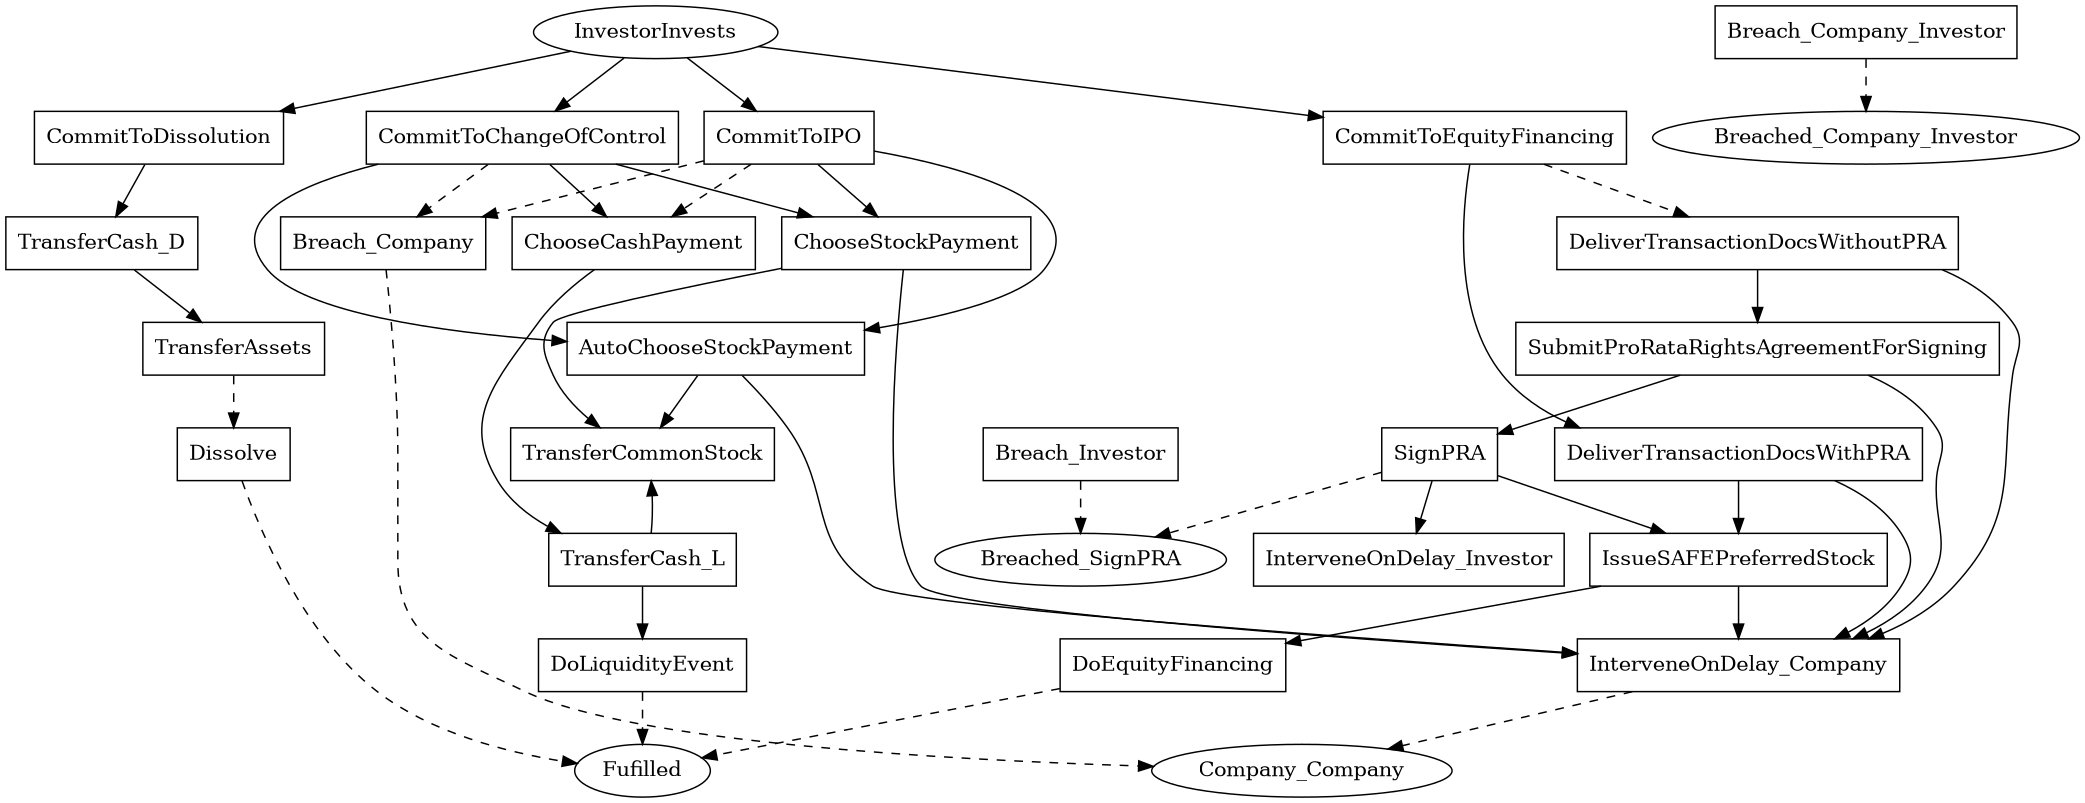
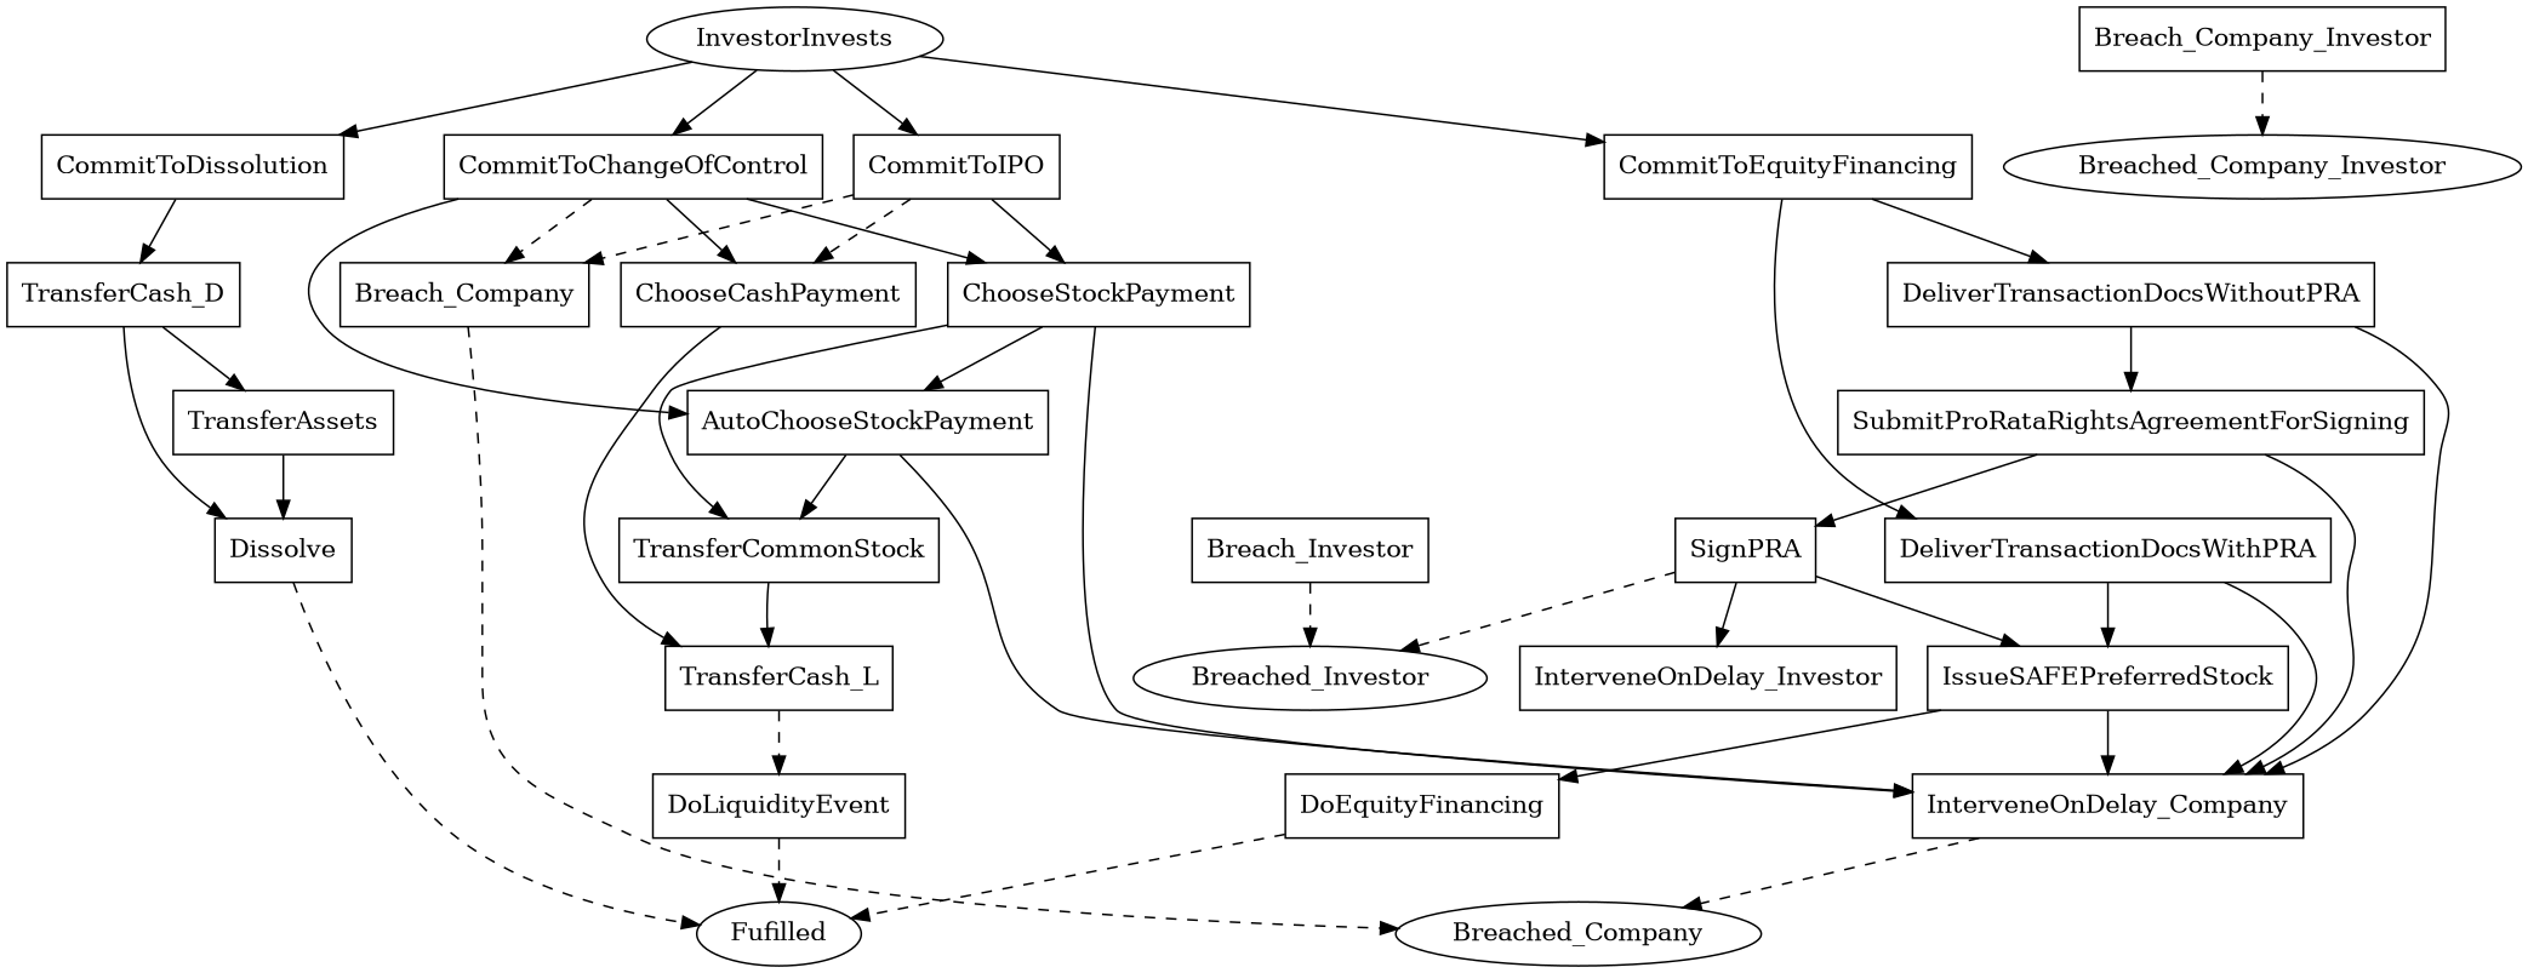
  digraph {
    node [shape=box]
    n1 [label=Fufilled shape=""]
    n2 [label=InvestorInvests shape=""]
    n3 [label=CommitToEquityFinancing]
    n4 [label=CommitToIPO]
    n5 [label=CommitToChangeOfControl]
    n6 [label=CommitToDissolution]
    n7 [label=DeliverTransactionDocsWithPRA]
    n8 [label=DeliverTransactionDocsWithoutPRA]
    n9 [label=AutoChooseStockPayment]
    n10 [label=ChooseStockPayment]
    n11 [label=ChooseCashPayment]
    n12 [label=Breach_Company]
    n13 [label=TransferCash_D]
-   n14 [label=Breached_SignPRA shape=""]
-   n15 [label=Company_Company shape=""]
+   n14 [label=Breached_Investor shape=""]
+   n15 [label=Breached_Company shape=""]
    n16 [label=Breached_Company_Investor shape=""]
    n17 [label=InterveneOnDelay_Company]
    n18 [label=IssueSAFEPreferredStock]
    n19 [label=SubmitProRataRightsAgreementForSigning]
    n20 [label=DoEquityFinancing]
    n21 [label=SignPRA]
    n22 [label=InterveneOnDelay_Investor]
    n23 [label=TransferCommonStock]
    n24 [label=TransferCash_L]
    n25 [label=DoLiquidityEvent]
    n26 [label=TransferAssets]
    n27 [label=Dissolve]
    n28 [label=Breach_Investor]
    n29 [label=Breach_Company_Investor]
    n2 -> n3
    n2 -> n4
    n2 -> n5
    n2 -> n6
    n3 -> n7
-   n3 -> n8 [style=dashed]
-   n4 -> n9
+   n3 -> n8
+   n10 -> n9
    n4 -> n10
    n4 -> n11 [style=dashed]
    n4 -> n12 [style=dashed]
    n5 -> n9
    n5 -> n10
    n5 -> n11
    n5 -> n12 [style=dashed]
    n6 -> n13
    n7 -> n17
    n7 -> n18
    n8 -> n17
    n8 -> n19
    n9 -> n17
    n9 -> n23
    n10 -> n17
    n10 -> n23
    n11 -> n24
    n12 -> n15 [style=dashed]
    n13 -> n26
+   n13 -> n27
    n17 -> n15 [style=dashed]
    n18 -> n17
    n18 -> n20
    n19 -> n17
    n19 -> n21
    n20 -> n1 [style=dashed]
    n21 -> n14 [style=dashed]
    n21 -> n18
    n21 -> n22
-   n24 -> n23
-   n24 -> n25
+   n23 -> n24
+   n24 -> n25 [style=dashed]
    n25 -> n1 [style=dashed]
-   n26 -> n27 [style=dashed]
+   n26 -> n27
    n27 -> n1 [style=dashed]
    n28 -> n14 [style=dashed]
    n29 -> n16 [style=dashed]
  }
